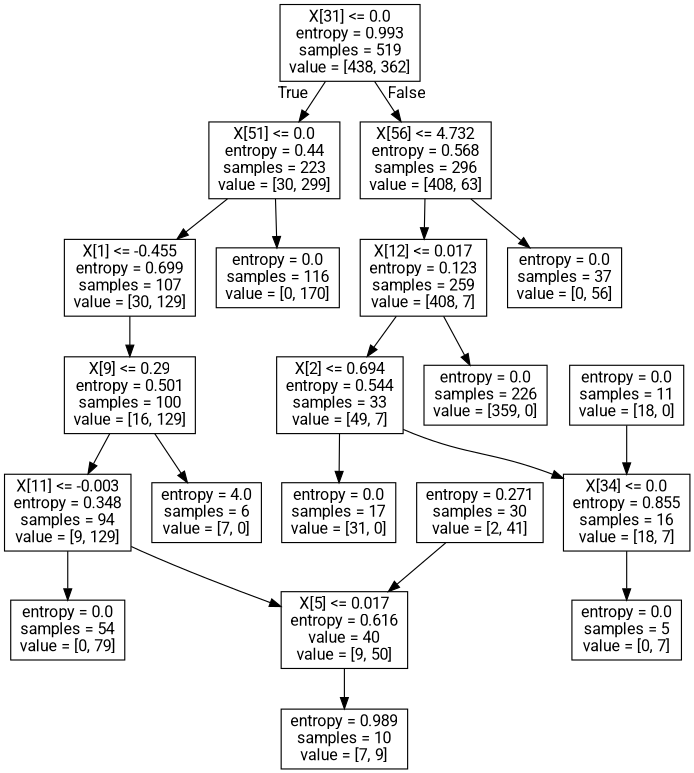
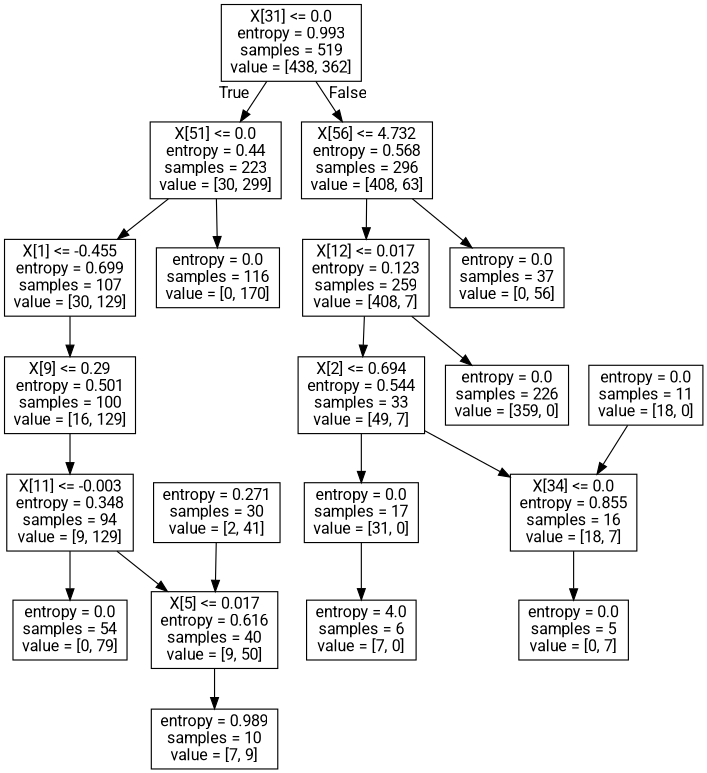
  digraph {
    fontname=Roboto
    node [fontname=Roboto shape=box]
    edge [fontname=Roboto]
    n1 [label="X[31] <= 0.0\nentropy = 0.993\nsamples = 519\nvalue = [438, 362]"]
    n2 [label="X[51] <= 0.0\nentropy = 0.44\nsamples = 223\nvalue = [30, 299]"]
    n3 [label="X[56] <= 4.732\nentropy = 0.568\nsamples = 296\nvalue = [408, 63]"]
    n4 [label="X[1] <= -0.455\nentropy = 0.699\nsamples = 107\nvalue = [30, 129]"]
    n5 [label="entropy = 0.0\nsamples = 116\nvalue = [0, 170]"]
    n6 [label="X[12] <= 0.017\nentropy = 0.123\nsamples = 259\nvalue = [408, 7]"]
    n7 [label="entropy = 0.0\nsamples = 37\nvalue = [0, 56]"]
    n8 [label="X[9] <= 0.29\nentropy = 0.501\nsamples = 100\nvalue = [16, 129]"]
    n9 [label="X[11] <= -0.003\nentropy = 0.348\nsamples = 94\nvalue = [9, 129]"]
    n10 [label="entropy = 4.0\nsamples = 6\nvalue = [7, 0]"]
-   n11 [label="X[5] <= 0.017\nentropy = 0.616\nvalue = 40\nvalue = [9, 50]"]
+   n11 [label="X[5] <= 0.017\nentropy = 0.616\nsamples = 40\nvalue = [9, 50]"]
    n12 [label="entropy = 0.0\nsamples = 54\nvalue = [0, 79]"]
    n13 [label="entropy = 0.989\nsamples = 10\nvalue = [7, 9]"]
    n14 [label="entropy = 0.271\nsamples = 30\nvalue = [2, 41]"]
    n15 [label="X[2] <= 0.694\nentropy = 0.544\nsamples = 33\nvalue = [49, 7]"]
    n16 [label="entropy = 0.0\nsamples = 226\nvalue = [359, 0]"]
    n17 [label="X[34] <= 0.0\nentropy = 0.855\nsamples = 16\nvalue = [18, 7]"]
    n18 [label="entropy = 0.0\nsamples = 17\nvalue = [31, 0]"]
    n19 [label="entropy = 0.0\nsamples = 5\nvalue = [0, 7]"]
    n20 [label="entropy = 0.0\nsamples = 11\nvalue = [18, 0]"]
    n1 -> n2 [headlabel=True labelangle=45 labeldistance=2.5]
    n1 -> n3 [headlabel=False labelangle=-45 labeldistance=2.5]
    n2 -> n4
    n2 -> n5
    n3 -> n6
    n3 -> n7
    n4 -> n8
    n6 -> n15
    n6 -> n16
    n8 -> n9
-   n8 -> n10
+   n18 -> n10
    n9 -> n11
    n9 -> n12
    n11 -> n13
    n14 -> n11
    n15 -> n17
    n15 -> n18
    n17 -> n19
    n20 -> n17
  }
